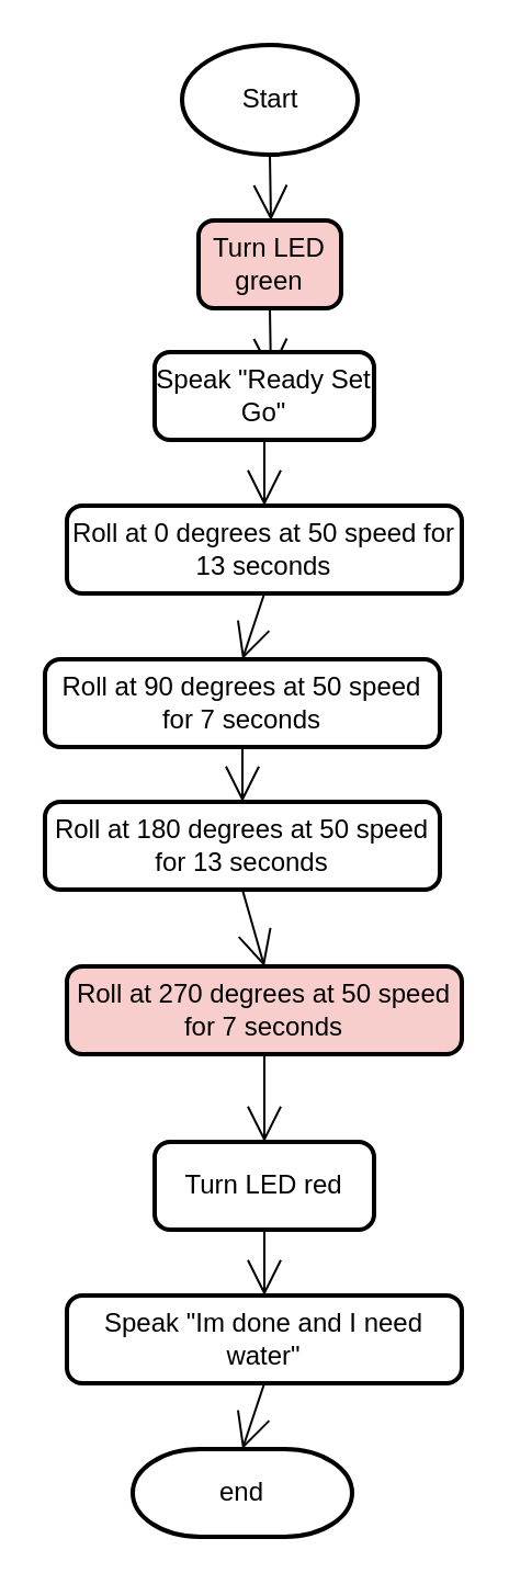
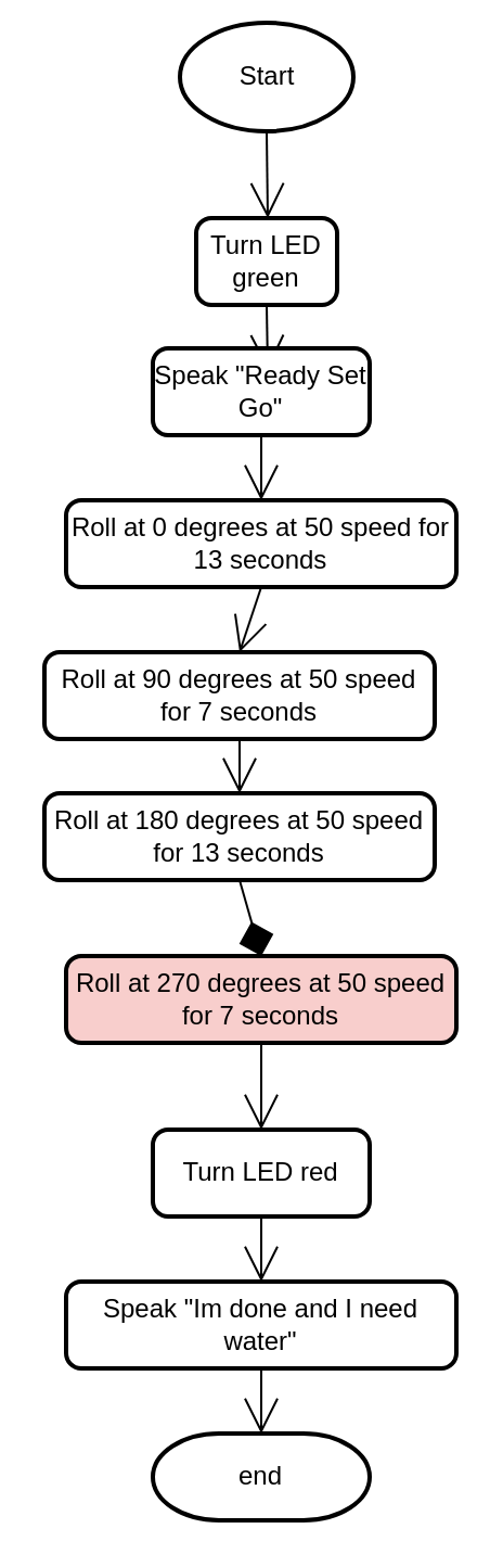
  <mxCell id="0" />
  <mxCell id="1" parent="0" />
- <mxCell id="2" value="Start" style="strokeWidth=2;html=1;shape=mxgraph.flowchart.start_1;whiteSpace=wrap;hachureGap=4;pointerEvents=0;" vertex="1" parent="1"><mxGeometry x="82.5" y="20" width="80" height="50" as="geometry" /></mxCell>
- <mxCell id="3" value="Turn LED green" style="rounded=1;whiteSpace=wrap;html=1;absoluteArcSize=1;arcSize=14;strokeWidth=2;hachureGap=4;pointerEvents=0;fillColor=#f8cecc;" vertex="1" parent="1"><mxGeometry x="90" y="100" width="65" height="40" as="geometry" /></mxCell>
+ <mxCell id="2" value="Start" style="strokeWidth=2;html=1;shape=mxgraph.flowchart.start_1;whiteSpace=wrap;hachureGap=4;pointerEvents=0;" vertex="1" parent="1"><mxGeometry x="82.5" y="10" width="80" height="50" as="geometry" /></mxCell>
+ <mxCell id="3" value="Turn LED green" style="rounded=1;whiteSpace=wrap;html=1;absoluteArcSize=1;arcSize=14;strokeWidth=2;hachureGap=4;pointerEvents=0;" vertex="1" parent="1"><mxGeometry x="90" y="100" width="65" height="40" as="geometry" /></mxCell>
  <mxCell id="4" value="" style="edgeStyle=none;curved=1;rounded=0;orthogonalLoop=1;jettySize=auto;html=1;endArrow=open;startSize=14;endSize=14;sourcePerimeterSpacing=8;targetPerimeterSpacing=8;exitX=0.5;exitY=1;exitDx=0;exitDy=0;" edge="1" parent="1" source="3"><mxGeometry relative="1" as="geometry"><mxPoint x="190" y="230" as="sourcePoint" /><mxPoint x="123" y="170" as="targetPoint" /></mxGeometry></mxCell>
  <mxCell id="5" style="edgeStyle=none;curved=1;rounded=0;orthogonalLoop=1;jettySize=auto;html=1;exitX=0.5;exitY=1;exitDx=0;exitDy=0;entryX=0.5;entryY=0;entryDx=0;entryDy=0;endArrow=open;startSize=14;endSize=14;sourcePerimeterSpacing=8;targetPerimeterSpacing=8;" edge="1" parent="1" source="6" target="9"><mxGeometry relative="1" as="geometry" /></mxCell>
  <mxCell id="6" value="Speak &quot;Ready Set Go&quot;" style="rounded=1;whiteSpace=wrap;html=1;absoluteArcSize=1;arcSize=14;strokeWidth=2;hachureGap=4;pointerEvents=0;" vertex="1" parent="1"><mxGeometry x="70" y="160" width="100" height="40" as="geometry" /></mxCell>
  <mxCell id="7" value="" style="edgeStyle=none;curved=1;rounded=0;orthogonalLoop=1;jettySize=auto;html=1;endArrow=open;startSize=14;endSize=14;sourcePerimeterSpacing=8;targetPerimeterSpacing=8;exitX=0.5;exitY=1;exitDx=0;exitDy=0;exitPerimeter=0;" edge="1" parent="1" source="2"><mxGeometry relative="1" as="geometry"><mxPoint x="142.5" y="150" as="sourcePoint" /><mxPoint x="123" y="100" as="targetPoint" /></mxGeometry></mxCell>
  <mxCell id="8" style="edgeStyle=none;curved=1;rounded=0;orthogonalLoop=1;jettySize=auto;html=1;exitX=0.5;exitY=1;exitDx=0;exitDy=0;entryX=0.5;entryY=0;entryDx=0;entryDy=0;endArrow=open;startSize=14;endSize=14;sourcePerimeterSpacing=8;targetPerimeterSpacing=8;" edge="1" parent="1" source="9" target="11"><mxGeometry relative="1" as="geometry" /></mxCell>
  <mxCell id="9" value="Roll at 0 degrees at 50 speed for 13 seconds" style="rounded=1;whiteSpace=wrap;html=1;absoluteArcSize=1;arcSize=14;strokeWidth=2;hachureGap=4;pointerEvents=0;" vertex="1" parent="1"><mxGeometry x="30" y="230" width="180" height="40" as="geometry" /></mxCell>
  <mxCell id="10" style="edgeStyle=none;curved=1;rounded=0;orthogonalLoop=1;jettySize=auto;html=1;exitX=0.5;exitY=1;exitDx=0;exitDy=0;entryX=0.5;entryY=0;entryDx=0;entryDy=0;endArrow=open;startSize=14;endSize=14;sourcePerimeterSpacing=8;targetPerimeterSpacing=8;" edge="1" parent="1" source="11" target="13"><mxGeometry relative="1" as="geometry" /></mxCell>
  <mxCell id="11" value="Roll at 90 degrees at 50 speed for 7 seconds" style="rounded=1;whiteSpace=wrap;html=1;absoluteArcSize=1;arcSize=14;strokeWidth=2;hachureGap=4;pointerEvents=0;" vertex="1" parent="1"><mxGeometry x="20" y="300" width="180" height="40" as="geometry" /></mxCell>
- <mxCell id="12" style="edgeStyle=none;curved=1;rounded=0;orthogonalLoop=1;jettySize=auto;html=1;exitX=0.5;exitY=1;exitDx=0;exitDy=0;entryX=0.5;entryY=0;entryDx=0;entryDy=0;endArrow=open;startSize=14;endSize=14;sourcePerimeterSpacing=8;targetPerimeterSpacing=8;" edge="1" parent="1" source="13" target="15"><mxGeometry relative="1" as="geometry" /></mxCell>
+ <mxCell id="12" style="edgeStyle=none;curved=1;rounded=0;orthogonalLoop=1;jettySize=auto;html=1;exitX=0.5;exitY=1;exitDx=0;exitDy=0;entryX=0.5;entryY=0;entryDx=0;entryDy=0;endArrow=diamond;startSize=14;endSize=14;sourcePerimeterSpacing=8;targetPerimeterSpacing=8;" edge="1" parent="1" source="13" target="15"><mxGeometry relative="1" as="geometry" /></mxCell>
  <mxCell id="13" value="Roll at 180 degrees at 50 speed for 13 seconds" style="rounded=1;whiteSpace=wrap;html=1;absoluteArcSize=1;arcSize=14;strokeWidth=2;hachureGap=4;pointerEvents=0;" vertex="1" parent="1"><mxGeometry x="20" y="365" width="180" height="40" as="geometry" /></mxCell>
  <mxCell id="14" style="edgeStyle=none;curved=1;rounded=0;orthogonalLoop=1;jettySize=auto;html=1;exitX=0.5;exitY=1;exitDx=0;exitDy=0;entryX=0.5;entryY=0;entryDx=0;entryDy=0;endArrow=open;startSize=14;endSize=14;sourcePerimeterSpacing=8;targetPerimeterSpacing=8;" edge="1" parent="1" source="15" target="17"><mxGeometry relative="1" as="geometry" /></mxCell>
  <mxCell id="15" value="Roll at 270 degrees at 50 speed for 7 seconds" style="rounded=1;whiteSpace=wrap;html=1;absoluteArcSize=1;arcSize=14;strokeWidth=2;hachureGap=4;pointerEvents=0;fillColor=#f8cecc;" vertex="1" parent="1"><mxGeometry x="30" y="440" width="180" height="40" as="geometry" /></mxCell>
  <mxCell id="16" style="edgeStyle=none;curved=1;rounded=0;orthogonalLoop=1;jettySize=auto;html=1;exitX=0.5;exitY=1;exitDx=0;exitDy=0;entryX=0.5;entryY=0;entryDx=0;entryDy=0;endArrow=open;startSize=14;endSize=14;sourcePerimeterSpacing=8;targetPerimeterSpacing=8;" edge="1" parent="1" source="17" target="19"><mxGeometry relative="1" as="geometry" /></mxCell>
  <mxCell id="17" value="Turn LED red" style="rounded=1;whiteSpace=wrap;html=1;absoluteArcSize=1;arcSize=14;strokeWidth=2;hachureGap=4;pointerEvents=0;" vertex="1" parent="1"><mxGeometry x="70" y="520" width="100" height="40" as="geometry" /></mxCell>
  <mxCell id="18" style="edgeStyle=none;curved=1;rounded=0;orthogonalLoop=1;jettySize=auto;html=1;exitX=0.5;exitY=1;exitDx=0;exitDy=0;entryX=0.5;entryY=0;entryDx=0;entryDy=0;entryPerimeter=0;endArrow=open;startSize=14;endSize=14;sourcePerimeterSpacing=8;targetPerimeterSpacing=8;" edge="1" parent="1" source="19" target="20"><mxGeometry relative="1" as="geometry" /></mxCell>
  <mxCell id="19" value="Speak &quot;Im done and I need water&quot;" style="rounded=1;whiteSpace=wrap;html=1;absoluteArcSize=1;arcSize=14;strokeWidth=2;hachureGap=4;pointerEvents=0;" vertex="1" parent="1"><mxGeometry x="30" y="590" width="180" height="40" as="geometry" /></mxCell>
- <mxCell id="20" value="end" style="strokeWidth=2;html=1;shape=mxgraph.flowchart.terminator;whiteSpace=wrap;hachureGap=4;pointerEvents=0;" vertex="1" parent="1"><mxGeometry x="60" y="660" width="100" height="40" as="geometry" /></mxCell>
+ <mxCell id="20" value="end" style="strokeWidth=2;html=1;shape=mxgraph.flowchart.terminator;whiteSpace=wrap;hachureGap=4;pointerEvents=0;" vertex="1" parent="1"><mxGeometry x="70" y="660" width="100" height="40" as="geometry" /></mxCell>
